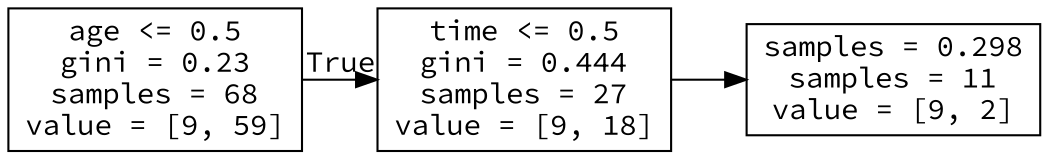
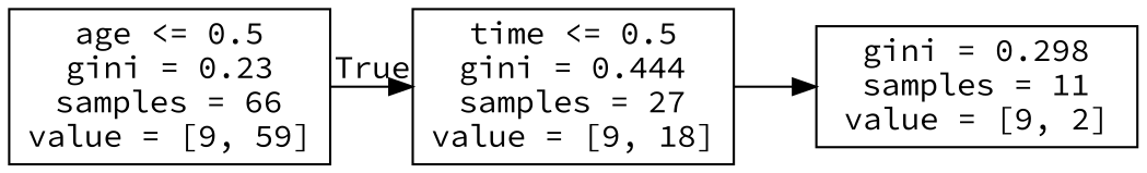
  digraph {
    fontname="Source Code Pro"
    rankdir=LR
    node [fontname="Source Code Pro" shape=box]
    edge [fontname="Source Code Pro"]
-   n1 [label="age <= 0.5\ngini = 0.23\nsamples = 68\nvalue = [9, 59]"]
+   n1 [label="age <= 0.5\ngini = 0.23\nsamples = 66\nvalue = [9, 59]"]
    n2 [label="time <= 0.5\ngini = 0.444\nsamples = 27\nvalue = [9, 18]"]
-   n3 [label="samples = 0.298\nsamples = 11\nvalue = [9, 2]"]
+   n3 [label="gini = 0.298\nsamples = 11\nvalue = [9, 2]"]
    n1 -> n2 [headlabel=True labelangle=45 labeldistance=2.5]
    n2 -> n3
  }
